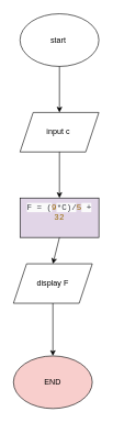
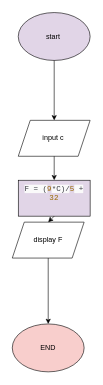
  <mxCell id="0" />
  <mxCell id="1" parent="0" />
- <mxCell id="2" value="start&lt;span style=&quot;white-space: pre;&quot;&gt; &lt;/span&gt;" style="ellipse;whiteSpace=wrap;html=1;" vertex="1" parent="1"><mxGeometry x="30" y="20" width="120" height="80" as="geometry" /></mxCell>
- <mxCell id="3" value="input c&lt;span style=&quot;white-space: pre;&quot;&gt; &lt;/span&gt;" style="shape=parallelogram;perimeter=parallelogramPerimeter;whiteSpace=wrap;html=1;fixedSize=1;" vertex="1" parent="1"><mxGeometry x="30" y="170" width="120" height="60" as="geometry" /></mxCell>
+ <mxCell id="2" value="start&lt;span style=&quot;white-space: pre;&quot;&gt; &lt;/span&gt;" style="ellipse;whiteSpace=wrap;html=1;fillColor=#e1d5e7;" vertex="1" parent="1"><mxGeometry x="30" y="20" width="120" height="80" as="geometry" /></mxCell>
+ <mxCell id="3" value="input c&lt;span style=&quot;white-space: pre;&quot;&gt; &lt;/span&gt;" style="shape=parallelogram;perimeter=parallelogramPerimeter;whiteSpace=wrap;html=1;fixedSize=1;" vertex="1" parent="1"><mxGeometry x="30" y="200" width="120" height="60" as="geometry" /></mxCell>
  <mxCell id="4" value="&#10;&lt;span style=&quot;color: rgb(56, 58, 66); font-family: SFMono-Regular, Menlo, Monaco, Consolas, &amp;quot;Liberation Mono&amp;quot;, &amp;quot;Courier New&amp;quot;, monospace; font-size: 12.6px; font-style: normal; font-variant-ligatures: normal; font-variant-caps: normal; font-weight: 400; letter-spacing: normal; orphans: 2; text-align: left; text-indent: 0px; text-transform: none; widows: 2; word-spacing: 0px; -webkit-text-stroke-width: 0px; background-color: rgb(250, 250, 250); text-decoration-thickness: initial; text-decoration-style: initial; text-decoration-color: initial; float: none; display: inline !important;&quot;&gt; F = (&lt;/span&gt;&lt;span style=&quot;box-sizing: border-box; color: rgb(152, 104, 1); font-family: SFMono-Regular, Menlo, Monaco, Consolas, &amp;quot;Liberation Mono&amp;quot;, &amp;quot;Courier New&amp;quot;, monospace; font-size: 12.6px; font-style: normal; font-variant-ligatures: normal; font-variant-caps: normal; font-weight: 400; letter-spacing: normal; orphans: 2; text-align: left; text-indent: 0px; text-transform: none; widows: 2; word-spacing: 0px; -webkit-text-stroke-width: 0px; text-decoration-thickness: initial; text-decoration-style: initial; text-decoration-color: initial;&quot; class=&quot;hljs-number&quot;&gt;&lt;span style=&quot;box-sizing: border-box; color: rgb(152, 104, 1);&quot; class=&quot;hljs-number&quot;&gt;9&lt;/span&gt;&lt;/span&gt;&lt;span style=&quot;color: rgb(56, 58, 66); font-family: SFMono-Regular, Menlo, Monaco, Consolas, &amp;quot;Liberation Mono&amp;quot;, &amp;quot;Courier New&amp;quot;, monospace; font-size: 12.6px; font-style: normal; font-variant-ligatures: normal; font-variant-caps: normal; font-weight: 400; letter-spacing: normal; orphans: 2; text-align: left; text-indent: 0px; text-transform: none; widows: 2; word-spacing: 0px; -webkit-text-stroke-width: 0px; background-color: rgb(250, 250, 250); text-decoration-thickness: initial; text-decoration-style: initial; text-decoration-color: initial; float: none; display: inline !important;&quot;&gt;*C)/&lt;/span&gt;&lt;span style=&quot;box-sizing: border-box; color: rgb(152, 104, 1); font-family: SFMono-Regular, Menlo, Monaco, Consolas, &amp;quot;Liberation Mono&amp;quot;, &amp;quot;Courier New&amp;quot;, monospace; font-size: 12.6px; font-style: normal; font-variant-ligatures: normal; font-variant-caps: normal; font-weight: 400; letter-spacing: normal; orphans: 2; text-align: left; text-indent: 0px; text-transform: none; widows: 2; word-spacing: 0px; -webkit-text-stroke-width: 0px; text-decoration-thickness: initial; text-decoration-style: initial; text-decoration-color: initial;&quot; class=&quot;hljs-number&quot;&gt;&lt;span style=&quot;box-sizing: border-box; color: rgb(152, 104, 1);&quot; class=&quot;hljs-number&quot;&gt;5&lt;/span&gt;&lt;/span&gt;&lt;span style=&quot;color: rgb(56, 58, 66); font-family: SFMono-Regular, Menlo, Monaco, Consolas, &amp;quot;Liberation Mono&amp;quot;, &amp;quot;Courier New&amp;quot;, monospace; font-size: 12.6px; font-style: normal; font-variant-ligatures: normal; font-variant-caps: normal; font-weight: 400; letter-spacing: normal; orphans: 2; text-align: left; text-indent: 0px; text-transform: none; widows: 2; word-spacing: 0px; -webkit-text-stroke-width: 0px; background-color: rgb(250, 250, 250); text-decoration-thickness: initial; text-decoration-style: initial; text-decoration-color: initial; float: none; display: inline !important;&quot;&gt; + &lt;/span&gt;&lt;span style=&quot;box-sizing: border-box; color: rgb(152, 104, 1); font-family: SFMono-Regular, Menlo, Monaco, Consolas, &amp;quot;Liberation Mono&amp;quot;, &amp;quot;Courier New&amp;quot;, monospace; font-size: 12.6px; font-style: normal; font-variant-ligatures: normal; font-variant-caps: normal; font-weight: 400; letter-spacing: normal; orphans: 2; text-align: left; text-indent: 0px; text-transform: none; widows: 2; word-spacing: 0px; -webkit-text-stroke-width: 0px; text-decoration-thickness: initial; text-decoration-style: initial; text-decoration-color: initial;&quot; class=&quot;hljs-number&quot;&gt;&lt;span style=&quot;box-sizing: border-box; color: rgb(152, 104, 1);&quot; class=&quot;hljs-number&quot;&gt;32&lt;/span&gt;&lt;/span&gt;&#10;&#10;" style="rounded=0;whiteSpace=wrap;html=1;fillColor=#e1d5e7;" vertex="1" parent="1"><mxGeometry x="30" y="300" width="120" height="60" as="geometry" /></mxCell>
- <mxCell id="5" value="display F" style="shape=parallelogram;perimeter=parallelogramPerimeter;whiteSpace=wrap;html=1;fixedSize=1;" vertex="1" parent="1"><mxGeometry x="20" y="400" width="120" height="60" as="geometry" /></mxCell>
+ <mxCell id="5" value="display F" style="shape=parallelogram;perimeter=parallelogramPerimeter;whiteSpace=wrap;html=1;fixedSize=1;" vertex="1" parent="1"><mxGeometry x="20" y="370" width="120" height="60" as="geometry" /></mxCell>
  <mxCell id="6" value="END" style="ellipse;whiteSpace=wrap;html=1;fillColor=#f8cecc;" vertex="1" parent="1"><mxGeometry x="20" y="540" width="120" height="80" as="geometry" /></mxCell>
  <mxCell id="7" value="" style="endArrow=classic;html=1;rounded=0;entryX=0.5;entryY=0;entryDx=0;entryDy=0;exitX=0.5;exitY=1;exitDx=0;exitDy=0;" edge="1" parent="1" source="2" target="3"><mxGeometry width="50" height="50" relative="1" as="geometry"><mxPoint x="310" y="380" as="sourcePoint" /><mxPoint x="360" y="330" as="targetPoint" /><Array as="points" /></mxGeometry></mxCell>
  <mxCell id="8" value="" style="endArrow=classic;html=1;rounded=0;exitX=0.5;exitY=1;exitDx=0;exitDy=0;" edge="1" parent="1" source="3" target="4"><mxGeometry width="50" height="50" relative="1" as="geometry"><mxPoint x="310" y="380" as="sourcePoint" /><mxPoint x="360" y="330" as="targetPoint" /></mxGeometry></mxCell>
  <mxCell id="9" value="" style="endArrow=classic;html=1;rounded=0;exitX=0.5;exitY=1;exitDx=0;exitDy=0;entryX=0.5;entryY=0;entryDx=0;entryDy=0;" edge="1" parent="1" source="5" target="6"><mxGeometry width="50" height="50" relative="1" as="geometry"><mxPoint x="310" y="380" as="sourcePoint" /><mxPoint x="360" y="330" as="targetPoint" /></mxGeometry></mxCell>
  <mxCell id="10" value="" style="endArrow=classic;html=1;rounded=0;exitX=0.5;exitY=1;exitDx=0;exitDy=0;entryX=0.5;entryY=0;entryDx=0;entryDy=0;" edge="1" parent="1" source="4" target="5"><mxGeometry width="50" height="50" relative="1" as="geometry"><mxPoint x="310" y="380" as="sourcePoint" /><mxPoint x="360" y="330" as="targetPoint" /></mxGeometry></mxCell>
